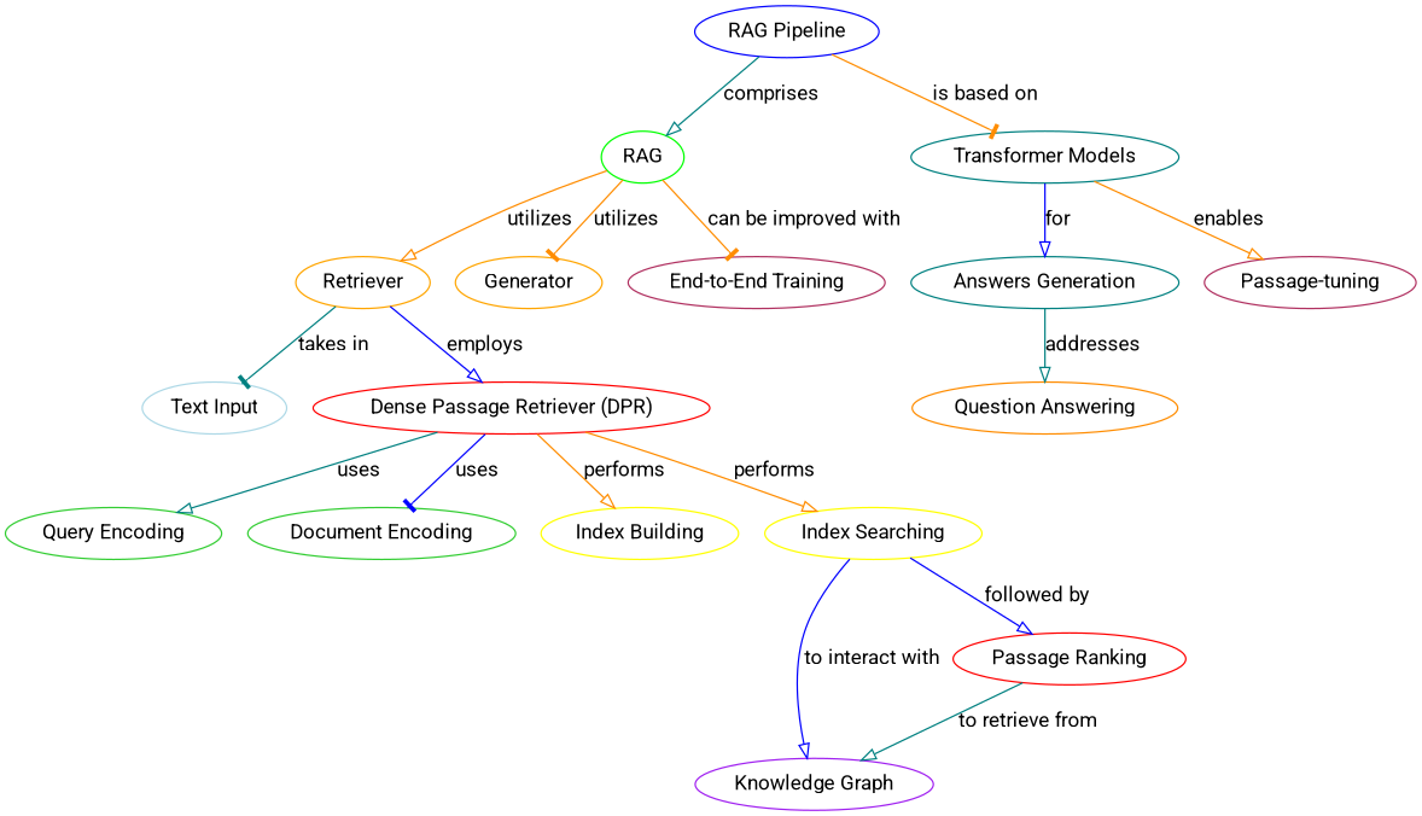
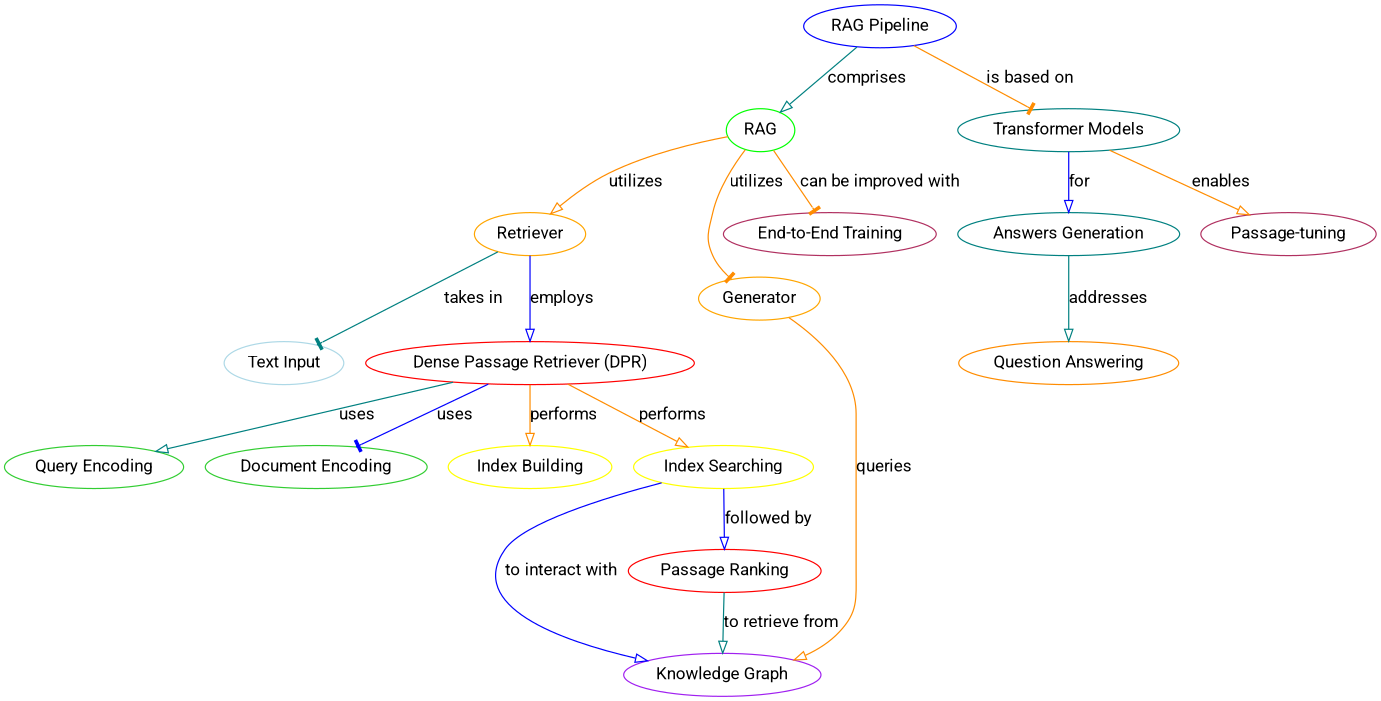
  digraph {
    fontname=Roboto
    node [color=teal fontname=Roboto]
    edge [arrowhead=onormal color=darkorange fontname=Roboto]
    n1 [color=blue label="RAG Pipeline"]
    n2 [color=green label=RAG]
    n3 [label="Transformer Models"]
    n4 [color=orange label=Retriever]
    n5 [color=orange label=Generator]
    n6 [color=maroon label="End-to-End Training"]
    n7 [color=lightblue label="Text Input"]
    n8 [color=red label="Dense Passage Retriever (DPR)"]
    n9 [color=purple label="Knowledge Graph"]
    n10 [color=limegreen label="Query Encoding"]
    n11 [color=limegreen label="Document Encoding"]
    n12 [color=yellow label="Index Building"]
    n13 [color=yellow label="Index Searching"]
    n14 [label="Answers Generation"]
    n15 [color=maroon label="Passage-tuning"]
    n16 [color=red label="Passage Ranking"]
    n17 [color=darkorange label="Question Answering"]
    n1 -> n2 [color=teal label=comprises]
    n1 -> n3 [arrowhead=tee label="is based on"]
    n2 -> n4 [label=utilizes]
    n2 -> n5 [arrowhead=tee label=utilizes]
    n2 -> n6 [arrowhead=tee label="can be improved with"]
    n3 -> n14 [color=blue label=for]
    n3 -> n15 [label=enables]
    n4 -> n7 [arrowhead=tee color=teal label="takes in"]
    n4 -> n8 [color=blue label=employs]
+   n5 -> n9 [label=queries]
    n8 -> n10 [color=teal label=uses]
    n8 -> n11 [arrowhead=tee color=blue label=uses]
    n8 -> n12 [label=performs]
    n8 -> n13 [label=performs]
    n13 -> n9 [color=blue label="to interact with"]
    n13 -> n16 [color=blue label="followed by"]
    n14 -> n17 [color=teal label=addresses]
    n16 -> n9 [color=teal label="to retrieve from"]
  }
